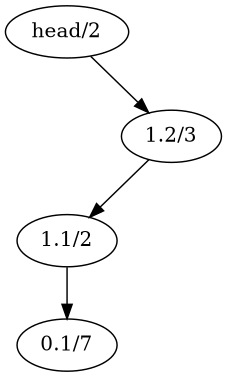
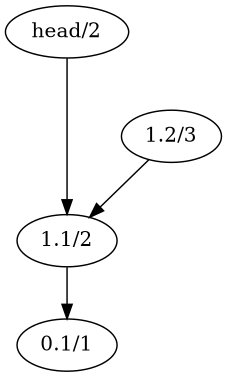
  digraph {
    fontname="DejaVu Serif"
    nodesep=1.0
    node [fontname="DejaVu Serif"]
    edge [fontname="DejaVu Serif"]
-   n1 [label="0.1/7"]
+   n1 [label="0.1/1"]
    n2 [label="1.1/2"]
    n3 [label="1.2/3"]
    n4 [label="head/2"]
    n2 -> n1
    n3 -> n2
-   n4 -> n3
+   n4 -> n2
  }
